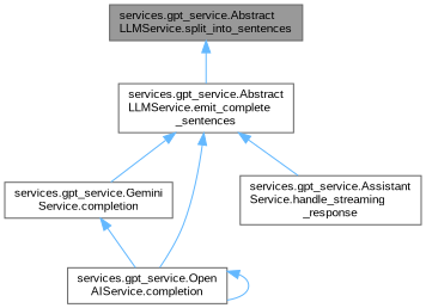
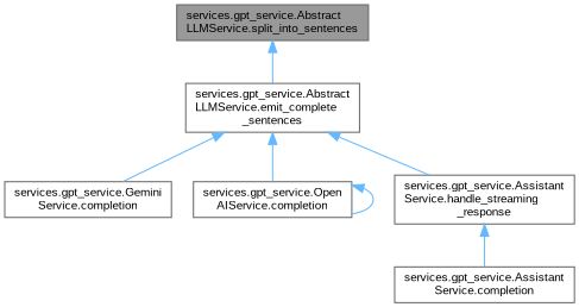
  digraph {
    fontname="Liberation Sans"
    rankdir=TB
    node [color=grey40 fillcolor=white fontname="Liberation Sans" fontsize=10 shape=box style=filled]
    edge [color=steelblue1 dir=back fontname="Liberation Sans" fontsize=10 labelfontname=Helvetica labelfontsize=10 style=solid]
    n1 [color=gray40 fillcolor=grey60 fontcolor=black height=0.2 label="services.gpt_service.Abstract\lLLMService.split_into_sentences" width=0.4]
    n2 [height=0.2 label="services.gpt_service.Abstract\lLLMService.emit_complete\l_sentences" width=0.4]
    n3 [height=0.2 label="services.gpt_service.Gemini\lService.completion" width=0.4]
    n4 [height=0.2 label="services.gpt_service.Open\lAIService.completion" width=0.4]
    n5 [height=0.2 label="services.gpt_service.Assistant\lService.handle_streaming\l_response" width=0.4]
+   n6 [height=0.2 label="services.gpt_service.Assistant\lService.completion" width=0.4]
    n1 -> n2
    n2 -> n3
    n2 -> n4
    n2 -> n5
-   n3 -> n4
    n4 -> n4
+   n5 -> n6
  }
